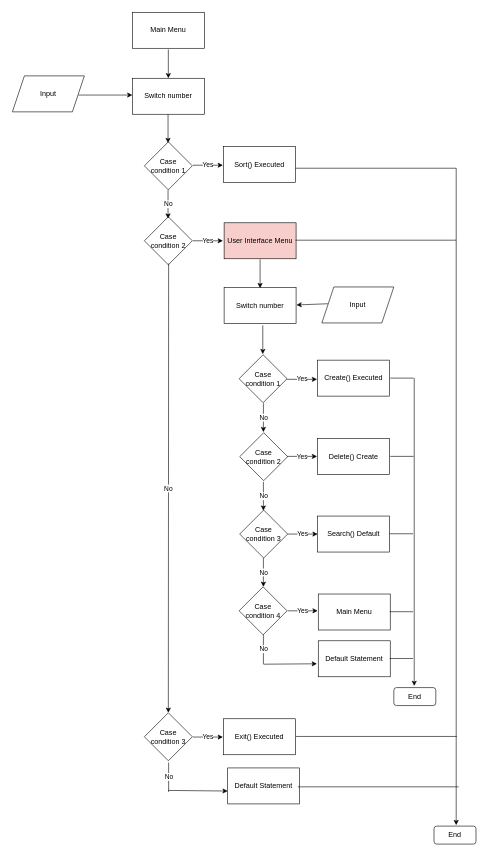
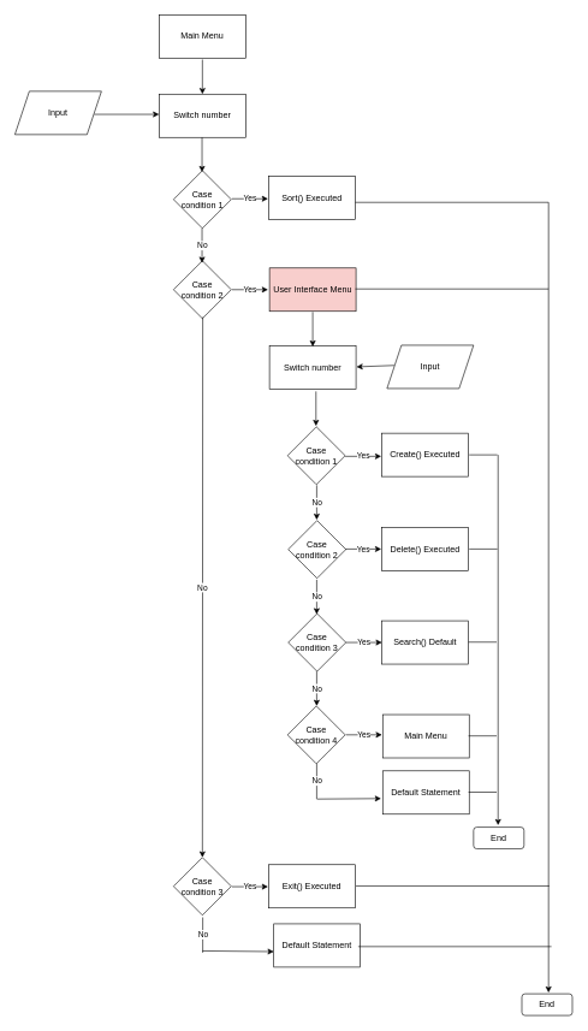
  <mxCell id="0" />
  <mxCell id="1" parent="0" />
  <mxCell id="2" value="" style="edgeStyle=orthogonalEdgeStyle;rounded=0;orthogonalLoop=1;jettySize=auto;html=1;" edge="1" parent="1"><mxGeometry relative="1" as="geometry"><mxPoint x="130" y="158" as="sourcePoint" /><mxPoint x="220" y="158" as="targetPoint" /></mxGeometry></mxCell>
  <mxCell id="3" value="Input" style="shape=parallelogram;perimeter=parallelogramPerimeter;whiteSpace=wrap;html=1;fixedSize=1;" vertex="1" parent="1"><mxGeometry x="20" y="126" width="120" height="60" as="geometry" /></mxCell>
  <mxCell id="4" value="Main Menu" style="rounded=0;whiteSpace=wrap;html=1;" vertex="1" parent="1"><mxGeometry x="220" y="20" width="120" height="60" as="geometry" /></mxCell>
  <mxCell id="5" value="Case condition 1" style="rhombus;whiteSpace=wrap;html=1;" vertex="1" parent="1"><mxGeometry x="240" y="236" width="80" height="80" as="geometry" /></mxCell>
  <mxCell id="6" value="Case condition 2" style="rhombus;whiteSpace=wrap;html=1;" vertex="1" parent="1"><mxGeometry x="240" y="361" width="80" height="80" as="geometry" /></mxCell>
  <mxCell id="7" value="" style="endArrow=classic;html=1;rounded=0;" edge="1" parent="1"><mxGeometry width="50" height="50" relative="1" as="geometry"><mxPoint x="280" y="82" as="sourcePoint" /><mxPoint x="280" y="130" as="targetPoint" /></mxGeometry></mxCell>
  <mxCell id="8" value="Switch number" style="rounded=0;whiteSpace=wrap;html=1;" vertex="1" parent="1"><mxGeometry x="220" y="130" width="120" height="60" as="geometry" /></mxCell>
  <mxCell id="9" value="No" style="endArrow=classic;html=1;rounded=0;" edge="1" parent="1"><mxGeometry width="50" height="50" relative="1" as="geometry"><mxPoint x="279.5" y="316" as="sourcePoint" /><mxPoint x="279.5" y="364" as="targetPoint" /></mxGeometry></mxCell>
  <mxCell id="10" value="" style="endArrow=classic;html=1;rounded=0;" edge="1" parent="1"><mxGeometry width="50" height="50" relative="1" as="geometry"><mxPoint x="279.5" y="190" as="sourcePoint" /><mxPoint x="279.5" y="238" as="targetPoint" /></mxGeometry></mxCell>
  <mxCell id="11" value="Yes" style="endArrow=classic;html=1;rounded=0;" edge="1" parent="1"><mxGeometry width="50" height="50" relative="1" as="geometry"><mxPoint x="321" y="275" as="sourcePoint" /><mxPoint x="371" y="275" as="targetPoint" /></mxGeometry></mxCell>
  <mxCell id="12" value="Sort() Executed" style="rounded=0;whiteSpace=wrap;html=1;" vertex="1" parent="1"><mxGeometry x="372" y="244" width="120" height="60" as="geometry" /></mxCell>
  <mxCell id="13" value="Yes" style="endArrow=classic;html=1;rounded=0;" edge="1" parent="1"><mxGeometry width="50" height="50" relative="1" as="geometry"><mxPoint x="321" y="401" as="sourcePoint" /><mxPoint x="371" y="401" as="targetPoint" /></mxGeometry></mxCell>
  <mxCell id="14" value="User Interface Menu" style="rounded=0;whiteSpace=wrap;html=1;fillColor=#f8cecc;" vertex="1" parent="1"><mxGeometry x="373" y="371" width="120" height="60" as="geometry" /></mxCell>
  <mxCell id="15" value="Switch number" style="rounded=0;whiteSpace=wrap;html=1;" vertex="1" parent="1"><mxGeometry x="373" y="479" width="120" height="60" as="geometry" /></mxCell>
  <mxCell id="16" value="" style="endArrow=classic;html=1;rounded=0;" edge="1" parent="1"><mxGeometry width="50" height="50" relative="1" as="geometry"><mxPoint x="433" y="432" as="sourcePoint" /><mxPoint x="433" y="480" as="targetPoint" /></mxGeometry></mxCell>
  <mxCell id="17" value="Case condition 1" style="rhombus;whiteSpace=wrap;html=1;" vertex="1" parent="1"><mxGeometry x="398" y="591" width="80" height="80" as="geometry" /></mxCell>
  <mxCell id="18" value="Case condition 3" style="rhombus;whiteSpace=wrap;html=1;" vertex="1" parent="1"><mxGeometry x="399" y="850" width="80" height="80" as="geometry" /></mxCell>
  <mxCell id="19" value="Case condition 2" style="rhombus;whiteSpace=wrap;html=1;" vertex="1" parent="1"><mxGeometry x="399" y="721" width="80" height="80" as="geometry" /></mxCell>
  <mxCell id="20" value="Case condition 4" style="rhombus;whiteSpace=wrap;html=1;" vertex="1" parent="1"><mxGeometry x="398" y="978" width="80" height="80" as="geometry" /></mxCell>
  <mxCell id="21" value="" style="endArrow=classic;html=1;rounded=0;" edge="1" parent="1"><mxGeometry width="50" height="50" relative="1" as="geometry"><mxPoint x="437.5" y="542" as="sourcePoint" /><mxPoint x="437.5" y="590" as="targetPoint" /></mxGeometry></mxCell>
  <mxCell id="22" value="No" style="endArrow=classic;html=1;rounded=0;" edge="1" parent="1"><mxGeometry width="50" height="50" relative="1" as="geometry"><mxPoint x="438.5" y="672" as="sourcePoint" /><mxPoint x="438.5" y="720" as="targetPoint" /></mxGeometry></mxCell>
  <mxCell id="23" value="No" style="endArrow=classic;html=1;rounded=0;" edge="1" parent="1"><mxGeometry width="50" height="50" relative="1" as="geometry"><mxPoint x="438.5" y="803" as="sourcePoint" /><mxPoint x="438.5" y="851" as="targetPoint" /></mxGeometry></mxCell>
  <mxCell id="24" value="No" style="endArrow=classic;html=1;rounded=0;" edge="1" parent="1"><mxGeometry width="50" height="50" relative="1" as="geometry"><mxPoint x="438.5" y="930" as="sourcePoint" /><mxPoint x="438.5" y="978" as="targetPoint" /></mxGeometry></mxCell>
  <mxCell id="25" value="Yes" style="endArrow=classic;html=1;rounded=0;" edge="1" parent="1"><mxGeometry width="50" height="50" relative="1" as="geometry"><mxPoint x="478" y="632" as="sourcePoint" /><mxPoint x="528" y="632" as="targetPoint" /></mxGeometry></mxCell>
  <mxCell id="26" value="Yes" style="endArrow=classic;html=1;rounded=0;" edge="1" parent="1"><mxGeometry width="50" height="50" relative="1" as="geometry"><mxPoint x="479" y="890" as="sourcePoint" /><mxPoint x="529" y="890" as="targetPoint" /></mxGeometry></mxCell>
  <mxCell id="27" value="Yes" style="endArrow=classic;html=1;rounded=0;" edge="1" parent="1"><mxGeometry width="50" height="50" relative="1" as="geometry"><mxPoint x="478" y="760.5" as="sourcePoint" /><mxPoint x="528" y="760.5" as="targetPoint" /></mxGeometry></mxCell>
  <mxCell id="28" value="Yes" style="endArrow=classic;html=1;rounded=0;" edge="1" parent="1"><mxGeometry width="50" height="50" relative="1" as="geometry"><mxPoint x="479" y="1018" as="sourcePoint" /><mxPoint x="529" y="1018" as="targetPoint" /></mxGeometry></mxCell>
  <mxCell id="29" value="Create() Executed" style="rounded=0;whiteSpace=wrap;html=1;" vertex="1" parent="1"><mxGeometry x="529" y="600" width="120" height="60" as="geometry" /></mxCell>
- <mxCell id="30" value="Delete() Create" style="rounded=0;whiteSpace=wrap;html=1;" vertex="1" parent="1"><mxGeometry x="529" y="731" width="120" height="60" as="geometry" /></mxCell>
+ <mxCell id="30" value="Delete() Executed" style="rounded=0;whiteSpace=wrap;html=1;" vertex="1" parent="1"><mxGeometry x="529" y="731" width="120" height="60" as="geometry" /></mxCell>
  <mxCell id="31" value="Search() Default" style="rounded=0;whiteSpace=wrap;html=1;" vertex="1" parent="1"><mxGeometry x="529" y="860" width="120" height="60" as="geometry" /></mxCell>
  <mxCell id="32" value="Main Menu" style="rounded=0;whiteSpace=wrap;html=1;" vertex="1" parent="1"><mxGeometry x="530" y="990" width="120" height="60" as="geometry" /></mxCell>
  <mxCell id="33" value="Case condition 3" style="rhombus;whiteSpace=wrap;html=1;" vertex="1" parent="1"><mxGeometry x="240" y="1188" width="80" height="80" as="geometry" /></mxCell>
  <mxCell id="34" value="No" style="endArrow=classic;html=1;rounded=0;entryX=0.5;entryY=0;entryDx=0;entryDy=0;" edge="1" parent="1" target="33"><mxGeometry width="50" height="50" relative="1" as="geometry"><mxPoint x="280.5" y="439" as="sourcePoint" /><mxPoint x="280" y="1048" as="targetPoint" /></mxGeometry></mxCell>
  <mxCell id="35" value="Yes" style="endArrow=classic;html=1;rounded=0;" edge="1" parent="1"><mxGeometry width="50" height="50" relative="1" as="geometry"><mxPoint x="321" y="1228.5" as="sourcePoint" /><mxPoint x="371" y="1228.5" as="targetPoint" /></mxGeometry></mxCell>
  <mxCell id="36" value="Exit() Executed" style="rounded=0;whiteSpace=wrap;html=1;" vertex="1" parent="1"><mxGeometry x="372" y="1198" width="120" height="60" as="geometry" /></mxCell>
  <mxCell id="37" value="No" style="endArrow=none;html=1;rounded=0;entryX=0.5;entryY=1;entryDx=0;entryDy=0;" edge="1" parent="1"><mxGeometry width="50" height="50" relative="1" as="geometry"><mxPoint x="280.5" y="1320" as="sourcePoint" /><mxPoint x="280.5" y="1271" as="targetPoint" /></mxGeometry></mxCell>
  <mxCell id="38" value="" style="endArrow=classic;html=1;rounded=0;entryX=0;entryY=0.5;entryDx=0;entryDy=0;" edge="1" parent="1"><mxGeometry width="50" height="50" relative="1" as="geometry"><mxPoint x="280" y="1317.5" as="sourcePoint" /><mxPoint x="379" y="1318.5" as="targetPoint" /></mxGeometry></mxCell>
  <mxCell id="39" value="Default Statement" style="rounded=0;whiteSpace=wrap;html=1;" vertex="1" parent="1"><mxGeometry x="379" y="1280" width="120" height="60" as="geometry" /></mxCell>
  <mxCell id="40" value="No" style="endArrow=none;html=1;rounded=0;entryX=0.5;entryY=1;entryDx=0;entryDy=0;" edge="1" parent="1"><mxGeometry width="50" height="50" relative="1" as="geometry"><mxPoint x="438.5" y="1107" as="sourcePoint" /><mxPoint x="438.5" y="1058" as="targetPoint" /></mxGeometry></mxCell>
  <mxCell id="41" value="" style="endArrow=classic;html=1;rounded=0;entryX=-0.019;entryY=0.639;entryDx=0;entryDy=0;entryPerimeter=0;" edge="1" parent="1" target="42"><mxGeometry width="50" height="50" relative="1" as="geometry"><mxPoint x="439" y="1107" as="sourcePoint" /><mxPoint x="520" y="1100" as="targetPoint" /></mxGeometry></mxCell>
  <mxCell id="42" value="Default Statement" style="rounded=0;whiteSpace=wrap;html=1;" vertex="1" parent="1"><mxGeometry x="530" y="1068" width="120" height="60" as="geometry" /></mxCell>
  <mxCell id="43" value="" style="endArrow=none;html=1;rounded=0;" edge="1" parent="1"><mxGeometry width="50" height="50" relative="1" as="geometry"><mxPoint x="650" y="630" as="sourcePoint" /><mxPoint x="689" y="630" as="targetPoint" /></mxGeometry></mxCell>
  <mxCell id="44" value="" style="endArrow=none;html=1;rounded=0;" edge="1" parent="1"><mxGeometry width="50" height="50" relative="1" as="geometry"><mxPoint x="649" y="889.5" as="sourcePoint" /><mxPoint x="688" y="889.5" as="targetPoint" /></mxGeometry></mxCell>
  <mxCell id="45" value="" style="endArrow=none;html=1;rounded=0;" edge="1" parent="1"><mxGeometry width="50" height="50" relative="1" as="geometry"><mxPoint x="650" y="760.5" as="sourcePoint" /><mxPoint x="689" y="760.5" as="targetPoint" /></mxGeometry></mxCell>
  <mxCell id="46" value="" style="endArrow=none;html=1;rounded=0;" edge="1" parent="1"><mxGeometry width="50" height="50" relative="1" as="geometry"><mxPoint x="649" y="1097.5" as="sourcePoint" /><mxPoint x="688" y="1097.5" as="targetPoint" /></mxGeometry></mxCell>
  <mxCell id="47" value="" style="endArrow=none;html=1;rounded=0;" edge="1" parent="1"><mxGeometry width="50" height="50" relative="1" as="geometry"><mxPoint x="649" y="1019.5" as="sourcePoint" /><mxPoint x="688" y="1019.5" as="targetPoint" /></mxGeometry></mxCell>
  <mxCell id="48" value="" style="endArrow=classic;html=1;rounded=0;" edge="1" parent="1"><mxGeometry width="50" height="50" relative="1" as="geometry"><mxPoint x="690" y="630" as="sourcePoint" /><mxPoint x="690" y="1143.333" as="targetPoint" /></mxGeometry></mxCell>
  <mxCell id="49" value="End" style="rounded=1;whiteSpace=wrap;html=1;" vertex="1" parent="1"><mxGeometry x="656" y="1146" width="70" height="30" as="geometry" /></mxCell>
  <mxCell id="50" value="" style="endArrow=none;html=1;rounded=0;" edge="1" parent="1"><mxGeometry width="50" height="50" relative="1" as="geometry"><mxPoint x="492" y="280" as="sourcePoint" /><mxPoint y="280" as="targetPoint" x="760" /></mxGeometry></mxCell>
  <mxCell id="51" value="" style="endArrow=none;html=1;rounded=0;" edge="1" parent="1"><mxGeometry width="50" height="50" relative="1" as="geometry"><mxPoint x="492" as="sourcePoint" y="400" /><mxPoint as="targetPoint" x="760" y="400" /></mxGeometry></mxCell>
  <mxCell id="52" value="" style="endArrow=none;html=1;rounded=0;" edge="1" parent="1"><mxGeometry width="50" height="50" relative="1" as="geometry"><mxPoint x="493" y="1227.5" as="sourcePoint" /><mxPoint x="761" y="1227.5" as="targetPoint" /></mxGeometry></mxCell>
  <mxCell id="53" value="" style="endArrow=none;html=1;rounded=0;" edge="1" parent="1"><mxGeometry width="50" height="50" relative="1" as="geometry"><mxPoint x="496" y="1311.5" as="sourcePoint" /><mxPoint x="764" y="1311.5" as="targetPoint" /></mxGeometry></mxCell>
  <mxCell id="54" value="" style="endArrow=classic;html=1;rounded=0;" edge="1" parent="1"><mxGeometry width="50" height="50" relative="1" as="geometry"><mxPoint y="280" as="sourcePoint" x="760" /><mxPoint y="1375.333" as="targetPoint" x="760" /></mxGeometry></mxCell>
  <mxCell id="55" value="End" style="rounded=1;whiteSpace=wrap;html=1;" vertex="1" parent="1"><mxGeometry x="723" y="1377" width="70" height="30" as="geometry" /></mxCell>
  <mxCell id="56" value="Input" style="shape=parallelogram;perimeter=parallelogramPerimeter;whiteSpace=wrap;html=1;fixedSize=1;" vertex="1" parent="1"><mxGeometry x="536" y="478" width="120" height="60" as="geometry" /></mxCell>
  <mxCell id="57" value="" style="endArrow=classic;html=1;rounded=0;entryX=1.039;entryY=0.383;entryDx=0;entryDy=0;entryPerimeter=0;" edge="1" parent="1"><mxGeometry width="50" height="50" relative="1" as="geometry"><mxPoint x="546" y="506" as="sourcePoint" /><mxPoint x="493.68" y="507.98" as="targetPoint" /></mxGeometry></mxCell>
